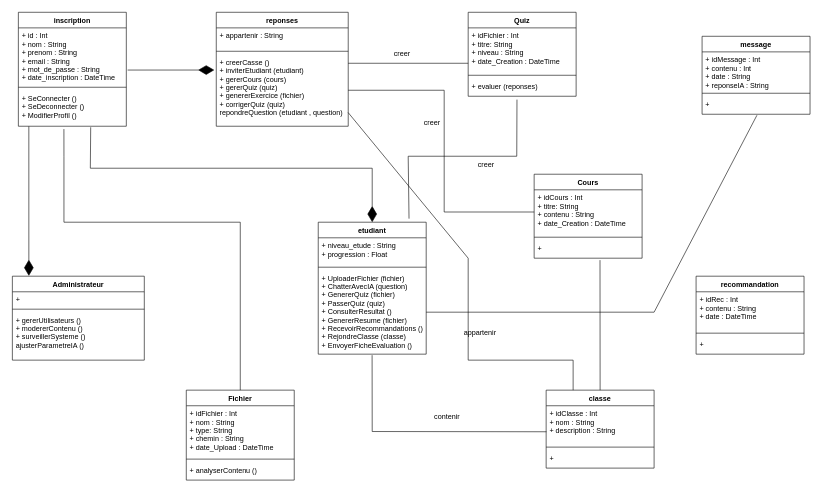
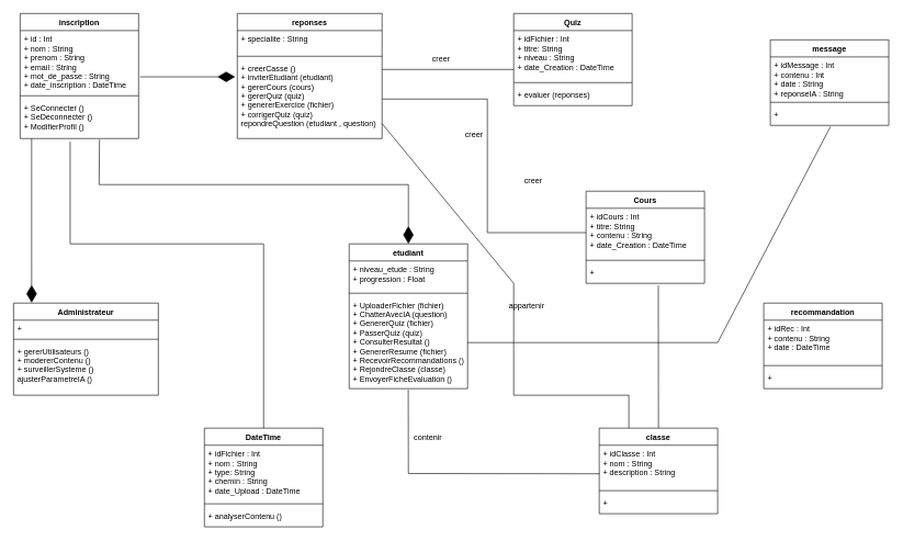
  <mxCell id="0" />
  <mxCell id="1" parent="0" />
  <mxCell id="2" value="inscription" style="swimlane;fontStyle=1;align=center;verticalAlign=top;childLayout=stackLayout;horizontal=1;startSize=26;horizontalStack=0;resizeParent=1;resizeParentMax=0;resizeLast=0;collapsible=1;marginBottom=0;" vertex="1" parent="1"><mxGeometry x="30" y="20" width="180" height="190" as="geometry"><mxRectangle x="30" y="40" width="100" height="30" as="alternateBounds" /></mxGeometry></mxCell>
  <mxCell id="3" value="+ id : Int&#10;+ nom : String&#10;+ prenom : String&#10;+ email : String&#10;+ mot_de_passe : String&#10;+ date_inscription : DateTime" style="text;strokeColor=none;fillColor=none;align=left;verticalAlign=top;spacingLeft=4;spacingRight=4;overflow=hidden;rotatable=0;points=[[0,0.5],[1,0.5]];portConstraint=eastwest;" vertex="1" parent="2"><mxGeometry y="26" width="180" height="94" as="geometry" /></mxCell>
  <mxCell id="4" value="" style="line;strokeWidth=1;fillColor=none;align=left;verticalAlign=middle;spacingTop=-1;spacingLeft=3;spacingRight=3;rotatable=0;labelPosition=right;points=[];portConstraint=eastwest;strokeColor=inherit;" vertex="1" parent="2"><mxGeometry y="120" width="180" height="10" as="geometry" /></mxCell>
  <mxCell id="5" value="+ SeConnecter ()&#10;+ SeDeconnecter ()&#10;+ ModifierProfil ()" style="text;strokeColor=none;fillColor=none;align=left;verticalAlign=top;spacingLeft=4;spacingRight=4;overflow=hidden;rotatable=0;points=[[0,0.5],[1,0.5]];portConstraint=eastwest;" vertex="1" parent="2"><mxGeometry y="130" width="180" height="60" as="geometry" /></mxCell>
  <mxCell id="6" value="etudiant" style="swimlane;fontStyle=1;align=center;verticalAlign=top;childLayout=stackLayout;horizontal=1;startSize=26;horizontalStack=0;resizeParent=1;resizeParentMax=0;resizeLast=0;collapsible=1;marginBottom=0;" vertex="1" parent="1"><mxGeometry x="530" y="370" width="180" height="220" as="geometry"><mxRectangle x="30" y="40" width="100" height="30" as="alternateBounds" /></mxGeometry></mxCell>
  <mxCell id="7" value="+ niveau_etude : String&#10;+ progression : Float" style="text;strokeColor=none;fillColor=none;align=left;verticalAlign=top;spacingLeft=4;spacingRight=4;overflow=hidden;rotatable=0;points=[[0,0.5],[1,0.5]];portConstraint=eastwest;" vertex="1" parent="6"><mxGeometry y="26" width="180" height="44" as="geometry" /></mxCell>
  <mxCell id="8" value="" style="line;strokeWidth=1;fillColor=none;align=left;verticalAlign=middle;spacingTop=-1;spacingLeft=3;spacingRight=3;rotatable=0;labelPosition=right;points=[];portConstraint=eastwest;strokeColor=inherit;" vertex="1" parent="6"><mxGeometry y="70" width="180" height="10" as="geometry" /></mxCell>
  <mxCell id="9" value="+ UploaderFichier (fichier)&#10;+ ChatterAvecIA (question)&#10;+ GenererQuiz (fichier)&#10;+ PasserQuiz (quiz)&#10;+ ConsulterResultat ()&#10;+ GenererResume (fichier)&#10;+ RecevoirRecommandations ()&#10;+ RejondreClasse (classe)&#10;+ EnvoyerFicheEvaluation ()" style="text;strokeColor=none;fillColor=none;align=left;verticalAlign=top;spacingLeft=4;spacingRight=4;overflow=hidden;rotatable=0;points=[[0,0.5],[1,0.5]];portConstraint=eastwest;" vertex="1" parent="6"><mxGeometry y="80" width="180" height="140" as="geometry" /></mxCell>
  <mxCell id="10" value="reponses" style="swimlane;fontStyle=1;align=center;verticalAlign=top;childLayout=stackLayout;horizontal=1;startSize=26;horizontalStack=0;resizeParent=1;resizeParentMax=0;resizeLast=0;collapsible=1;marginBottom=0;" vertex="1" parent="1"><mxGeometry x="360" y="20" width="220" height="190" as="geometry"><mxRectangle x="30" y="40" width="100" height="30" as="alternateBounds" /></mxGeometry></mxCell>
- <mxCell id="11" value="+ appartenir : String" style="text;strokeColor=none;fillColor=none;align=left;verticalAlign=top;spacingLeft=4;spacingRight=4;overflow=hidden;rotatable=0;points=[[0,0.5],[1,0.5]];portConstraint=eastwest;" vertex="1" parent="10"><mxGeometry y="26" width="220" height="34" as="geometry" /></mxCell>
+ <mxCell id="11" value="+ specialite : String" style="text;strokeColor=none;fillColor=none;align=left;verticalAlign=top;spacingLeft=4;spacingRight=4;overflow=hidden;rotatable=0;points=[[0,0.5],[1,0.5]];portConstraint=eastwest;" vertex="1" parent="10"><mxGeometry y="26" width="220" height="34" as="geometry" /></mxCell>
  <mxCell id="12" value="" style="line;strokeWidth=1;fillColor=none;align=left;verticalAlign=middle;spacingTop=-1;spacingLeft=3;spacingRight=3;rotatable=0;labelPosition=right;points=[];portConstraint=eastwest;strokeColor=inherit;" vertex="1" parent="10"><mxGeometry y="60" width="220" height="10" as="geometry" /></mxCell>
  <mxCell id="13" value="+ creerCasse ()&#10;+ inviterEtudiant (etudiant)&#10;+ gererCours (cours)&#10;+ gererQuiz (quiz)&#10;+ genererExercice (fichier)&#10;+ corrigerQuiz (quiz)&#10;repondreQuestion (etudiant , question)" style="text;strokeColor=none;fillColor=none;align=left;verticalAlign=top;spacingLeft=4;spacingRight=4;overflow=hidden;rotatable=0;points=[[0,0.5],[1,0.5]];portConstraint=eastwest;" vertex="1" parent="10"><mxGeometry y="70" width="220" height="120" as="geometry" /></mxCell>
  <mxCell id="14" value="Administrateur" style="swimlane;fontStyle=1;align=center;verticalAlign=top;childLayout=stackLayout;horizontal=1;startSize=26;horizontalStack=0;resizeParent=1;resizeParentMax=0;resizeLast=0;collapsible=1;marginBottom=0;" vertex="1" parent="1"><mxGeometry x="20" y="460" width="220" height="140" as="geometry"><mxRectangle x="30" y="40" width="100" height="30" as="alternateBounds" /></mxGeometry></mxCell>
  <mxCell id="15" value="+ " style="text;strokeColor=none;fillColor=none;align=left;verticalAlign=top;spacingLeft=4;spacingRight=4;overflow=hidden;rotatable=0;points=[[0,0.5],[1,0.5]];portConstraint=eastwest;" vertex="1" parent="14"><mxGeometry y="26" width="220" height="24" as="geometry" /></mxCell>
  <mxCell id="16" value="" style="line;strokeWidth=1;fillColor=none;align=left;verticalAlign=middle;spacingTop=-1;spacingLeft=3;spacingRight=3;rotatable=0;labelPosition=right;points=[];portConstraint=eastwest;strokeColor=inherit;" vertex="1" parent="14"><mxGeometry y="50" width="220" height="10" as="geometry" /></mxCell>
  <mxCell id="17" value="+ gererUtilisateurs ()&#10;+ modererContenu ()&#10;+ surveillerSysteme ()&#10;ajusterParametreIA ()" style="text;strokeColor=none;fillColor=none;align=left;verticalAlign=top;spacingLeft=4;spacingRight=4;overflow=hidden;rotatable=0;points=[[0,0.5],[1,0.5]];portConstraint=eastwest;" vertex="1" parent="14"><mxGeometry y="60" width="220" height="80" as="geometry" /></mxCell>
- <mxCell id="18" value="Fichier" style="swimlane;fontStyle=1;align=center;verticalAlign=top;childLayout=stackLayout;horizontal=1;startSize=26;horizontalStack=0;resizeParent=1;resizeParentMax=0;resizeLast=0;collapsible=1;marginBottom=0;" vertex="1" parent="1"><mxGeometry x="310" y="650" width="180" height="150" as="geometry"><mxRectangle x="30" y="40" width="100" height="30" as="alternateBounds" /></mxGeometry></mxCell>
+ <mxCell id="18" value="DateTime" style="swimlane;fontStyle=1;align=center;verticalAlign=top;childLayout=stackLayout;horizontal=1;startSize=26;horizontalStack=0;resizeParent=1;resizeParentMax=0;resizeLast=0;collapsible=1;marginBottom=0;" vertex="1" parent="1"><mxGeometry x="310" y="650" width="180" height="150" as="geometry"><mxRectangle x="30" y="40" width="100" height="30" as="alternateBounds" /></mxGeometry></mxCell>
  <mxCell id="19" value="+ idFichier : Int&#10;+ nom : String&#10;+ type: String&#10;+ chemin : String&#10;+ date_Upload : DateTime" style="text;strokeColor=none;fillColor=none;align=left;verticalAlign=top;spacingLeft=4;spacingRight=4;overflow=hidden;rotatable=0;points=[[0,0.5],[1,0.5]];portConstraint=eastwest;" vertex="1" parent="18"><mxGeometry y="26" width="180" height="84" as="geometry" /></mxCell>
  <mxCell id="20" value="" style="line;strokeWidth=1;fillColor=none;align=left;verticalAlign=middle;spacingTop=-1;spacingLeft=3;spacingRight=3;rotatable=0;labelPosition=right;points=[];portConstraint=eastwest;strokeColor=inherit;" vertex="1" parent="18"><mxGeometry y="110" width="180" height="10" as="geometry" /></mxCell>
  <mxCell id="21" value="+ analyserContenu ()" style="text;strokeColor=none;fillColor=none;align=left;verticalAlign=top;spacingLeft=4;spacingRight=4;overflow=hidden;rotatable=0;points=[[0,0.5],[1,0.5]];portConstraint=eastwest;" vertex="1" parent="18"><mxGeometry y="120" width="180" height="30" as="geometry" /></mxCell>
  <mxCell id="22" value="Quiz" style="swimlane;fontStyle=1;align=center;verticalAlign=top;childLayout=stackLayout;horizontal=1;startSize=26;horizontalStack=0;resizeParent=1;resizeParentMax=0;resizeLast=0;collapsible=1;marginBottom=0;" vertex="1" parent="1"><mxGeometry x="780" y="20" width="180" height="140" as="geometry"><mxRectangle x="30" y="40" width="100" height="30" as="alternateBounds" /></mxGeometry></mxCell>
  <mxCell id="23" value="+ idFichier : Int&#10;+ titre: String&#10;+ niveau : String&#10;+ date_Creation : DateTime" style="text;strokeColor=none;fillColor=none;align=left;verticalAlign=top;spacingLeft=4;spacingRight=4;overflow=hidden;rotatable=0;points=[[0,0.5],[1,0.5]];portConstraint=eastwest;" vertex="1" parent="22"><mxGeometry y="26" width="180" height="74" as="geometry" /></mxCell>
  <mxCell id="24" value="" style="line;strokeWidth=1;fillColor=none;align=left;verticalAlign=middle;spacingTop=-1;spacingLeft=3;spacingRight=3;rotatable=0;labelPosition=right;points=[];portConstraint=eastwest;strokeColor=inherit;" vertex="1" parent="22"><mxGeometry y="100" width="180" height="10" as="geometry" /></mxCell>
  <mxCell id="25" value="+ evaluer (reponses)" style="text;strokeColor=none;fillColor=none;align=left;verticalAlign=top;spacingLeft=4;spacingRight=4;overflow=hidden;rotatable=0;points=[[0,0.5],[1,0.5]];portConstraint=eastwest;" vertex="1" parent="22"><mxGeometry y="110" width="180" height="30" as="geometry" /></mxCell>
  <mxCell id="26" value="Cours" style="swimlane;fontStyle=1;align=center;verticalAlign=top;childLayout=stackLayout;horizontal=1;startSize=26;horizontalStack=0;resizeParent=1;resizeParentMax=0;resizeLast=0;collapsible=1;marginBottom=0;" vertex="1" parent="1"><mxGeometry x="890" y="290" width="180" height="140" as="geometry"><mxRectangle x="30" y="40" width="100" height="30" as="alternateBounds" /></mxGeometry></mxCell>
  <mxCell id="27" value="+ idCours : Int&#10;+ titre: String&#10;+ contenu : String&#10;+ date_Creation : DateTime" style="text;strokeColor=none;fillColor=none;align=left;verticalAlign=top;spacingLeft=4;spacingRight=4;overflow=hidden;rotatable=0;points=[[0,0.5],[1,0.5]];portConstraint=eastwest;" vertex="1" parent="26"><mxGeometry y="26" width="180" height="74" as="geometry" /></mxCell>
  <mxCell id="28" value="" style="line;strokeWidth=1;fillColor=none;align=left;verticalAlign=middle;spacingTop=-1;spacingLeft=3;spacingRight=3;rotatable=0;labelPosition=right;points=[];portConstraint=eastwest;strokeColor=inherit;" vertex="1" parent="26"><mxGeometry y="100" width="180" height="10" as="geometry" /></mxCell>
  <mxCell id="29" value="+" style="text;strokeColor=none;fillColor=none;align=left;verticalAlign=top;spacingLeft=4;spacingRight=4;overflow=hidden;rotatable=0;points=[[0,0.5],[1,0.5]];portConstraint=eastwest;" vertex="1" parent="26"><mxGeometry y="110" width="180" height="30" as="geometry" /></mxCell>
  <mxCell id="30" value="classe" style="swimlane;fontStyle=1;align=center;verticalAlign=top;childLayout=stackLayout;horizontal=1;startSize=26;horizontalStack=0;resizeParent=1;resizeParentMax=0;resizeLast=0;collapsible=1;marginBottom=0;" vertex="1" parent="1"><mxGeometry x="910" y="650" width="180" height="130" as="geometry"><mxRectangle x="30" y="40" width="100" height="30" as="alternateBounds" /></mxGeometry></mxCell>
  <mxCell id="31" value="+ idClasse : Int&#10;+ nom : String&#10;+ description : String" style="text;strokeColor=none;fillColor=none;align=left;verticalAlign=top;spacingLeft=4;spacingRight=4;overflow=hidden;rotatable=0;points=[[0,0.5],[1,0.5]];portConstraint=eastwest;" vertex="1" parent="30"><mxGeometry y="26" width="180" height="64" as="geometry" /></mxCell>
  <mxCell id="32" value="" style="line;strokeWidth=1;fillColor=none;align=left;verticalAlign=middle;spacingTop=-1;spacingLeft=3;spacingRight=3;rotatable=0;labelPosition=right;points=[];portConstraint=eastwest;strokeColor=inherit;" vertex="1" parent="30"><mxGeometry y="90" width="180" height="10" as="geometry" /></mxCell>
  <mxCell id="33" value="+" style="text;strokeColor=none;fillColor=none;align=left;verticalAlign=top;spacingLeft=4;spacingRight=4;overflow=hidden;rotatable=0;points=[[0,0.5],[1,0.5]];portConstraint=eastwest;" vertex="1" parent="30"><mxGeometry y="100" width="180" height="30" as="geometry" /></mxCell>
  <mxCell id="34" value="message" style="swimlane;fontStyle=1;align=center;verticalAlign=top;childLayout=stackLayout;horizontal=1;startSize=26;horizontalStack=0;resizeParent=1;resizeParentMax=0;resizeLast=0;collapsible=1;marginBottom=0;" vertex="1" parent="1"><mxGeometry x="1170" y="60" width="180" height="130" as="geometry"><mxRectangle x="30" y="40" width="100" height="30" as="alternateBounds" /></mxGeometry></mxCell>
  <mxCell id="35" value="+ idMessage : Int&#10;+ contenu : Int&#10;+ date : String&#10;+ reponseIA : String" style="text;strokeColor=none;fillColor=none;align=left;verticalAlign=top;spacingLeft=4;spacingRight=4;overflow=hidden;rotatable=0;points=[[0,0.5],[1,0.5]];portConstraint=eastwest;" vertex="1" parent="34"><mxGeometry y="26" width="180" height="64" as="geometry" /></mxCell>
  <mxCell id="36" value="" style="line;strokeWidth=1;fillColor=none;align=left;verticalAlign=middle;spacingTop=-1;spacingLeft=3;spacingRight=3;rotatable=0;labelPosition=right;points=[];portConstraint=eastwest;strokeColor=inherit;" vertex="1" parent="34"><mxGeometry y="90" width="180" height="10" as="geometry" /></mxCell>
  <mxCell id="37" value="+" style="text;strokeColor=none;fillColor=none;align=left;verticalAlign=top;spacingLeft=4;spacingRight=4;overflow=hidden;rotatable=0;points=[[0,0.5],[1,0.5]];portConstraint=eastwest;" vertex="1" parent="34"><mxGeometry y="100" width="180" height="30" as="geometry" /></mxCell>
  <mxCell id="38" value="recommandation" style="swimlane;fontStyle=1;align=center;verticalAlign=top;childLayout=stackLayout;horizontal=1;startSize=26;horizontalStack=0;resizeParent=1;resizeParentMax=0;resizeLast=0;collapsible=1;marginBottom=0;" vertex="1" parent="1"><mxGeometry x="1160" y="460" width="180" height="130" as="geometry"><mxRectangle x="30" y="40" width="100" height="30" as="alternateBounds" /></mxGeometry></mxCell>
  <mxCell id="39" value="+ idRec : Int&#10;+ contenu : String&#10;+ date : DateTime" style="text;strokeColor=none;fillColor=none;align=left;verticalAlign=top;spacingLeft=4;spacingRight=4;overflow=hidden;rotatable=0;points=[[0,0.5],[1,0.5]];portConstraint=eastwest;" vertex="1" parent="38"><mxGeometry y="26" width="180" height="64" as="geometry" /></mxCell>
  <mxCell id="40" value="" style="line;strokeWidth=1;fillColor=none;align=left;verticalAlign=middle;spacingTop=-1;spacingLeft=3;spacingRight=3;rotatable=0;labelPosition=right;points=[];portConstraint=eastwest;strokeColor=inherit;" vertex="1" parent="38"><mxGeometry y="90" width="180" height="10" as="geometry" /></mxCell>
  <mxCell id="41" value="+" style="text;strokeColor=none;fillColor=none;align=left;verticalAlign=top;spacingLeft=4;spacingRight=4;overflow=hidden;rotatable=0;points=[[0,0.5],[1,0.5]];portConstraint=eastwest;" vertex="1" parent="38"><mxGeometry y="100" width="180" height="30" as="geometry" /></mxCell>
  <mxCell id="42" value="" style="endArrow=none;html=1;rounded=0;exitX=0.5;exitY=0;exitDx=0;exitDy=0;entryX=0.422;entryY=1.079;entryDx=0;entryDy=0;entryPerimeter=0;" edge="1" parent="1" source="18" target="5"><mxGeometry width="50" height="50" relative="1" as="geometry"><mxPoint x="670" y="420" as="sourcePoint" /><mxPoint x="103" y="220" as="targetPoint" /><Array as="points"><mxPoint x="400" y="370" /><mxPoint x="106" y="370" /><mxPoint x="106" y="260" /></Array></mxGeometry></mxCell>
  <mxCell id="43" value="" style="endArrow=diamondThin;endFill=1;endSize=24;html=1;rounded=0;entryX=0.125;entryY=-0.004;entryDx=0;entryDy=0;entryPerimeter=0;exitX=0.097;exitY=1.003;exitDx=0;exitDy=0;exitPerimeter=0;" edge="1" parent="1" source="5" target="14"><mxGeometry width="160" relative="1" as="geometry"><mxPoint x="60" y="460" as="sourcePoint" /><mxPoint x="780" y="400" as="targetPoint" /></mxGeometry></mxCell>
  <mxCell id="44" value="" style="endArrow=diamondThin;endFill=1;endSize=24;html=1;rounded=0;entryX=0.5;entryY=0;entryDx=0;entryDy=0;exitX=0.67;exitY=1.028;exitDx=0;exitDy=0;exitPerimeter=0;" edge="1" parent="1" source="5" target="6"><mxGeometry width="160" relative="1" as="geometry"><mxPoint x="528.46" y="220" as="sourcePoint" /><mxPoint x="528.5" y="463.14" as="targetPoint" /><Array as="points"><mxPoint x="150" y="280" /><mxPoint x="620" y="280" /></Array></mxGeometry></mxCell>
  <mxCell id="45" value="" style="endArrow=diamondThin;endFill=1;endSize=24;html=1;rounded=0;entryX=-0.015;entryY=0.219;entryDx=0;entryDy=0;entryPerimeter=0;exitX=1.012;exitY=0.748;exitDx=0;exitDy=0;exitPerimeter=0;" edge="1" parent="1" source="3" target="13"><mxGeometry width="160" relative="1" as="geometry"><mxPoint x="57.46" y="220.18" as="sourcePoint" /><mxPoint x="57.5" y="469.44" as="targetPoint" /></mxGeometry></mxCell>
  <mxCell id="46" value="" style="line;strokeWidth=1;rotatable=0;dashed=0;labelPosition=right;align=left;verticalAlign=middle;spacingTop=0;spacingLeft=6;points=[];portConstraint=eastwest;" vertex="1" parent="1"><mxGeometry x="580" y="100" width="200" height="10" as="geometry" /></mxCell>
- <mxCell id="47" value="" style="endArrow=none;html=1;rounded=0;entryX=0.452;entryY=1.185;entryDx=0;entryDy=0;entryPerimeter=0;exitX=0.841;exitY=-0.027;exitDx=0;exitDy=0;exitPerimeter=0;" edge="1" parent="1" source="6" target="25"><mxGeometry relative="1" as="geometry"><mxPoint x="620" y="400" as="sourcePoint" /><mxPoint x="780" y="400" as="targetPoint" /><Array as="points"><mxPoint x="680" y="260" /><mxPoint x="861" y="260" /></Array></mxGeometry></mxCell>
  <mxCell id="48" value="creer" style="text;html=1;strokeColor=none;fillColor=none;align=center;verticalAlign=middle;whiteSpace=wrap;rounded=0;" vertex="1" parent="1"><mxGeometry x="640" y="75" width="60" height="30" as="geometry" /></mxCell>
  <mxCell id="49" value="creer" style="text;html=1;strokeColor=none;fillColor=none;align=center;verticalAlign=middle;whiteSpace=wrap;rounded=0;" vertex="1" parent="1"><mxGeometry x="780" y="260" width="60" height="30" as="geometry" /></mxCell>
  <mxCell id="50" value="" style="endArrow=none;html=1;rounded=0;entryX=0;entryY=0.5;entryDx=0;entryDy=0;exitX=1;exitY=0.5;exitDx=0;exitDy=0;" edge="1" parent="1" source="13" target="27"><mxGeometry width="50" height="50" relative="1" as="geometry"><mxPoint x="710" y="420" as="sourcePoint" /><mxPoint x="760" y="370" as="targetPoint" /><Array as="points"><mxPoint x="740" y="150" /><mxPoint x="740" y="353" /></Array></mxGeometry></mxCell>
  <mxCell id="51" value="creer" style="text;html=1;strokeColor=none;fillColor=none;align=center;verticalAlign=middle;whiteSpace=wrap;rounded=0;" vertex="1" parent="1"><mxGeometry x="690" y="190" width="60" height="30" as="geometry" /></mxCell>
  <mxCell id="52" value="" style="endArrow=none;html=1;rounded=0;entryX=0.5;entryY=0;entryDx=0;entryDy=0;exitX=0.61;exitY=1.108;exitDx=0;exitDy=0;exitPerimeter=0;" edge="1" parent="1" source="29" target="30"><mxGeometry relative="1" as="geometry"><mxPoint x="660" y="400" as="sourcePoint" /><mxPoint x="820" y="400" as="targetPoint" /></mxGeometry></mxCell>
  <mxCell id="53" value="" style="endArrow=none;html=1;rounded=0;entryX=0.003;entryY=0.678;entryDx=0;entryDy=0;entryPerimeter=0;exitX=0.499;exitY=1.012;exitDx=0;exitDy=0;exitPerimeter=0;" edge="1" parent="1" source="9" target="31"><mxGeometry relative="1" as="geometry"><mxPoint x="600" y="400" as="sourcePoint" /><mxPoint x="760" y="400" as="targetPoint" /><Array as="points"><mxPoint x="620" y="719" /></Array></mxGeometry></mxCell>
  <mxCell id="54" value="" style="endArrow=none;html=1;rounded=0;entryX=0.25;entryY=0;entryDx=0;entryDy=0;exitX=0.999;exitY=0.809;exitDx=0;exitDy=0;exitPerimeter=0;" edge="1" parent="1" source="13" target="30"><mxGeometry relative="1" as="geometry"><mxPoint x="600" y="400" as="sourcePoint" /><mxPoint x="760" y="400" as="targetPoint" /><Array as="points"><mxPoint x="780" y="430" /><mxPoint x="780" y="600" /><mxPoint x="955" y="600" /></Array></mxGeometry></mxCell>
- <mxCell id="55" value="appartenir" style="text;html=1;strokeColor=none;fillColor=none;align=center;verticalAlign=middle;whiteSpace=wrap;rounded=0;" vertex="1" parent="1"><mxGeometry x="770" y="540" width="60" height="30" as="geometry" /></mxCell>
- <mxCell id="56" value="contenir" style="text;html=1;strokeColor=none;fillColor=none;align=center;verticalAlign=middle;whiteSpace=wrap;rounded=0;" vertex="1" parent="1"><mxGeometry x="715" y="680" width="60" height="30" as="geometry" /></mxCell>
+ <mxCell id="55" value="appartenir" style="text;html=1;strokeColor=none;fillColor=none;align=center;verticalAlign=middle;whiteSpace=wrap;rounded=0;" vertex="1" parent="1"><mxGeometry x="770" y="450" width="60" height="30" as="geometry" /></mxCell>
+ <mxCell id="56" value="contenir" style="text;html=1;strokeColor=none;fillColor=none;align=center;verticalAlign=middle;whiteSpace=wrap;rounded=0;" vertex="1" parent="1"><mxGeometry x="620" y="650" width="60" height="30" as="geometry" /></mxCell>
  <mxCell id="57" value="" style="endArrow=none;html=1;rounded=0;entryX=0.508;entryY=1.056;entryDx=0;entryDy=0;entryPerimeter=0;" edge="1" parent="1" target="37"><mxGeometry relative="1" as="geometry"><mxPoint x="710" y="520" as="sourcePoint" /><mxPoint x="870" y="520" as="targetPoint" /><Array as="points"><mxPoint x="1090" y="520" /></Array></mxGeometry></mxCell>
